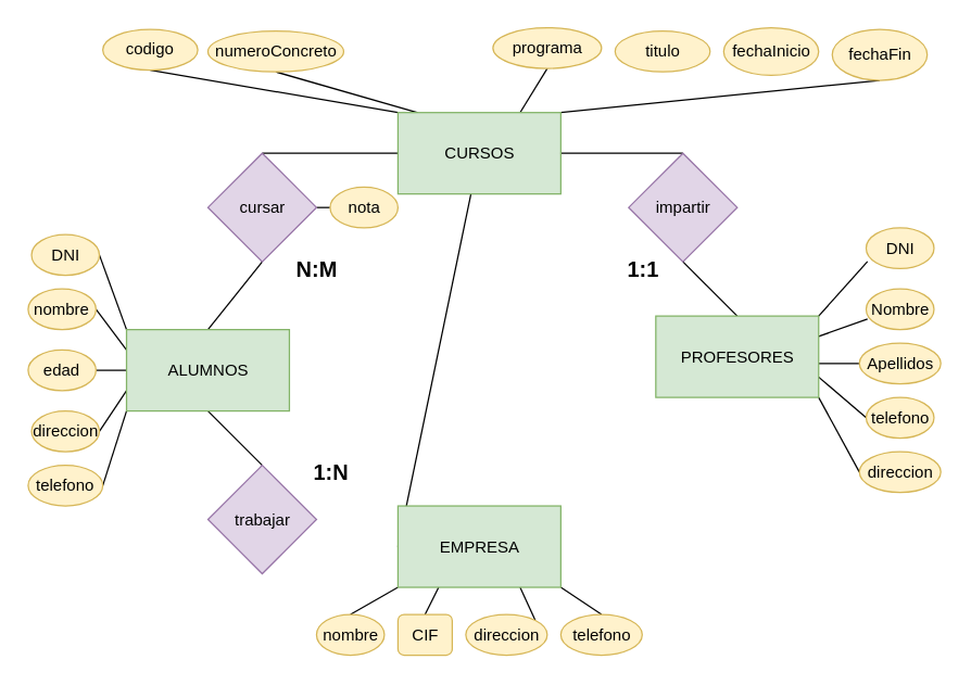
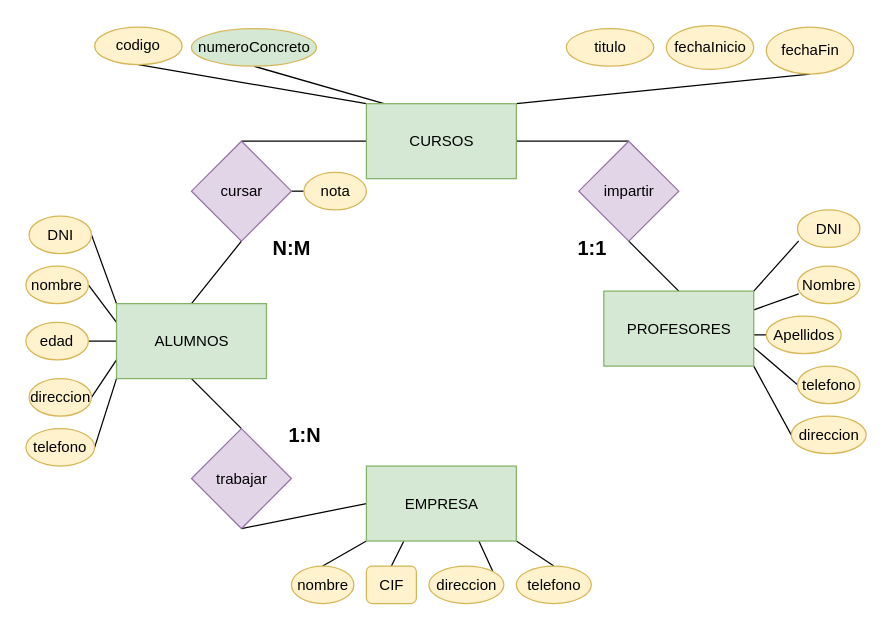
  <mxCell id="0" />
  <mxCell id="1" parent="0" />
  <mxCell id="2" value="&lt;span style=&quot;font-weight: 700&quot;&gt;1:1&lt;/span&gt;" style="text;html=1;align=center;verticalAlign=middle;resizable=0;points=[];autosize=1;strokeColor=none;fillColor=none;fontSize=16;" vertex="1" parent="1"><mxGeometry x="452.5" y="187.5" width="40" height="20" as="geometry" /></mxCell>
  <mxCell id="3" value="&lt;b&gt;N:M&lt;/b&gt;" style="text;html=1;strokeColor=none;fillColor=none;align=center;verticalAlign=middle;whiteSpace=wrap;rounded=0;fontSize=16;" vertex="1" parent="1"><mxGeometry x="202.5" y="182.5" width="60" height="30" as="geometry" /></mxCell>
  <mxCell id="4" value="1:N" style="text;html=1;align=center;verticalAlign=middle;resizable=0;points=[];autosize=1;strokeColor=none;fillColor=none;fontStyle=1;fontSize=16;" vertex="1" parent="1"><mxGeometry x="222.5" y="337.5" width="40" height="20" as="geometry" /></mxCell>
  <mxCell id="5" value="" style="endArrow=none;html=1;rounded=0;entryX=1;entryY=0.5;entryDx=0;entryDy=0;" edge="1" parent="1" target="51"><mxGeometry width="50" height="50" relative="1" as="geometry"><mxPoint x="92.5" y="272.5" as="sourcePoint" /><mxPoint x="412.5" y="232.5" as="targetPoint" /></mxGeometry></mxCell>
  <mxCell id="6" value="" style="endArrow=none;html=1;rounded=0;entryX=0.75;entryY=1;entryDx=0;entryDy=0;exitX=1;exitY=0;exitDx=0;exitDy=0;" edge="1" parent="1" source="47" target="59"><mxGeometry width="50" height="50" relative="1" as="geometry"><mxPoint x="362.5" y="282.5" as="sourcePoint" /><mxPoint x="412.5" y="232.5" as="targetPoint" /></mxGeometry></mxCell>
  <mxCell id="7" value="" style="endArrow=none;html=1;rounded=0;entryX=0.25;entryY=1;entryDx=0;entryDy=0;exitX=0.5;exitY=0;exitDx=0;exitDy=0;" edge="1" parent="1" source="50" target="59"><mxGeometry width="50" height="50" relative="1" as="geometry"><mxPoint x="42.5" y="492.5" as="sourcePoint" /><mxPoint x="92.5" y="442.5" as="targetPoint" /></mxGeometry></mxCell>
  <mxCell id="8" value="" style="endArrow=none;html=1;rounded=0;entryX=0.5;entryY=0;entryDx=0;entryDy=0;exitX=1;exitY=1;exitDx=0;exitDy=0;" edge="1" parent="1" source="59" target="48"><mxGeometry width="50" height="50" relative="1" as="geometry"><mxPoint x="572.5" y="492.5" as="sourcePoint" /><mxPoint x="622.5" y="442.5" as="targetPoint" /></mxGeometry></mxCell>
  <mxCell id="9" value="" style="endArrow=none;html=1;rounded=0;entryX=0.5;entryY=0;entryDx=0;entryDy=0;exitX=0;exitY=1;exitDx=0;exitDy=0;" edge="1" parent="1" source="59" target="49"><mxGeometry width="50" height="50" relative="1" as="geometry"><mxPoint x="362.5" y="282.5" as="sourcePoint" /><mxPoint x="412.5" y="232.5" as="targetPoint" /></mxGeometry></mxCell>
  <mxCell id="10" value="" style="endArrow=none;html=1;rounded=0;entryX=0;entryY=0.5;entryDx=0;entryDy=0;" edge="1" parent="1" target="38"><mxGeometry width="50" height="50" relative="1" as="geometry"><mxPoint x="602.5" y="267.5" as="sourcePoint" /><mxPoint x="412.5" y="232.5" as="targetPoint" /></mxGeometry></mxCell>
  <mxCell id="11" value="" style="endArrow=none;html=1;rounded=0;exitX=1;exitY=0.75;exitDx=0;exitDy=0;entryX=0;entryY=0.5;entryDx=0;entryDy=0;" edge="1" parent="1" source="57" target="36"><mxGeometry width="50" height="50" relative="1" as="geometry"><mxPoint x="512.5" y="422.5" as="sourcePoint" /><mxPoint x="632.5" y="312.5" as="targetPoint" /></mxGeometry></mxCell>
  <mxCell id="12" value="" style="endArrow=none;html=1;rounded=0;entryX=0;entryY=0.5;entryDx=0;entryDy=0;exitX=1;exitY=1;exitDx=0;exitDy=0;" edge="1" parent="1" source="57" target="37"><mxGeometry width="50" height="50" relative="1" as="geometry"><mxPoint x="362.5" y="282.5" as="sourcePoint" /><mxPoint x="412.5" y="232.5" as="targetPoint" /></mxGeometry></mxCell>
  <mxCell id="13" value="" style="endArrow=none;html=1;rounded=0;entryX=0.02;entryY=0.827;entryDx=0;entryDy=0;entryPerimeter=0;exitX=1;exitY=0;exitDx=0;exitDy=0;" edge="1" parent="1" source="57" target="40"><mxGeometry width="50" height="50" relative="1" as="geometry"><mxPoint x="362.5" y="282.5" as="sourcePoint" /><mxPoint x="412.5" y="232.5" as="targetPoint" /></mxGeometry></mxCell>
  <mxCell id="14" value="" style="endArrow=none;html=1;rounded=0;entryX=0.02;entryY=0.74;entryDx=0;entryDy=0;entryPerimeter=0;exitX=1;exitY=0.25;exitDx=0;exitDy=0;" edge="1" parent="1" source="57" target="39"><mxGeometry width="50" height="50" relative="1" as="geometry"><mxPoint x="362.5" y="282.5" as="sourcePoint" /><mxPoint x="412.5" y="232.5" as="targetPoint" /></mxGeometry></mxCell>
  <mxCell id="15" value="" style="endArrow=none;html=1;rounded=0;entryX=1;entryY=0.5;entryDx=0;entryDy=0;exitX=0;exitY=0.75;exitDx=0;exitDy=0;" edge="1" parent="1" source="58" target="54"><mxGeometry width="50" height="50" relative="1" as="geometry"><mxPoint x="362.5" y="282.5" as="sourcePoint" /><mxPoint x="412.5" y="232.5" as="targetPoint" /></mxGeometry></mxCell>
  <mxCell id="16" value="" style="endArrow=none;html=1;rounded=0;entryX=1;entryY=0.5;entryDx=0;entryDy=0;exitX=0;exitY=0.25;exitDx=0;exitDy=0;" edge="1" parent="1" source="58" target="53"><mxGeometry width="50" height="50" relative="1" as="geometry"><mxPoint x="362.5" y="282.5" as="sourcePoint" /><mxPoint x="412.5" y="232.5" as="targetPoint" /></mxGeometry></mxCell>
  <mxCell id="17" value="" style="endArrow=none;html=1;rounded=0;entryX=0;entryY=1;entryDx=0;entryDy=0;exitX=1;exitY=0.5;exitDx=0;exitDy=0;" edge="1" parent="1" source="52" target="58"><mxGeometry width="50" height="50" relative="1" as="geometry"><mxPoint x="362.5" y="282.5" as="sourcePoint" /><mxPoint x="412.5" y="232.5" as="targetPoint" /></mxGeometry></mxCell>
  <mxCell id="18" value="" style="endArrow=none;html=1;rounded=0;entryX=1;entryY=0.5;entryDx=0;entryDy=0;exitX=0;exitY=0;exitDx=0;exitDy=0;" edge="1" parent="1" source="58" target="55"><mxGeometry width="50" height="50" relative="1" as="geometry"><mxPoint x="362.5" y="282.5" as="sourcePoint" /><mxPoint x="412.5" y="232.5" as="targetPoint" /></mxGeometry></mxCell>
  <mxCell id="19" value="" style="endArrow=none;html=1;rounded=0;entryX=0;entryY=0.5;entryDx=0;entryDy=0;exitX=1;exitY=0.5;exitDx=0;exitDy=0;" edge="1" parent="1" source="33" target="24"><mxGeometry width="50" height="50" relative="1" as="geometry"><mxPoint x="362.5" y="282.5" as="sourcePoint" /><mxPoint x="412.5" y="232.5" as="targetPoint" /></mxGeometry></mxCell>
  <mxCell id="20" value="" style="endArrow=none;html=1;rounded=0;entryX=0.5;entryY=1;entryDx=0;entryDy=0;exitX=0;exitY=0;exitDx=0;exitDy=0;" edge="1" parent="1" source="56" target="46"><mxGeometry width="50" height="50" relative="1" as="geometry"><mxPoint x="362.5" y="282.5" as="sourcePoint" /><mxPoint x="412.5" y="232.5" as="targetPoint" /></mxGeometry></mxCell>
  <mxCell id="21" value="" style="endArrow=none;html=1;rounded=0;entryX=0.5;entryY=1;entryDx=0;entryDy=0;exitX=0.123;exitY=0.003;exitDx=0;exitDy=0;exitPerimeter=0;" edge="1" parent="1" source="56" target="41"><mxGeometry width="50" height="50" relative="1" as="geometry"><mxPoint x="362.5" y="282.5" as="sourcePoint" /><mxPoint x="412.5" y="232.5" as="targetPoint" /></mxGeometry></mxCell>
- <mxCell id="22" value="" style="endArrow=none;html=1;rounded=0;exitX=0.75;exitY=0;exitDx=0;exitDy=0;entryX=0.5;entryY=1;entryDx=0;entryDy=0;" edge="1" parent="1" source="56" target="45"><mxGeometry width="50" height="50" relative="1" as="geometry"><mxPoint x="362.5" y="282.5" as="sourcePoint" /><mxPoint x="402.5" y="62.5" as="targetPoint" /></mxGeometry></mxCell>
  <mxCell id="23" value="" style="endArrow=none;html=1;rounded=0;entryX=1;entryY=0.5;entryDx=0;entryDy=0;exitX=1;exitY=0;exitDx=0;exitDy=0;" edge="1" parent="1" source="56" target="42"><mxGeometry width="50" height="50" relative="1" as="geometry"><mxPoint x="362.5" y="302.5" as="sourcePoint" /><mxPoint x="412.5" y="252.5" as="targetPoint" /></mxGeometry></mxCell>
  <mxCell id="24" value="nota" style="ellipse;whiteSpace=wrap;html=1;fillColor=#fff2cc;strokeColor=#d6b656;" vertex="1" parent="1"><mxGeometry x="242.5" y="137.5" width="50" height="30" as="geometry" /></mxCell>
- <mxCell id="25" value="" style="endArrow=none;html=1;rounded=0;exitX=0;exitY=0.5;exitDx=0;exitDy=0;" edge="1" parent="1" source="59" target="56"><mxGeometry width="50" height="50" relative="1" as="geometry"><mxPoint x="362.5" y="302.5" as="sourcePoint" /><mxPoint x="412.5" y="252.5" as="targetPoint" /></mxGeometry></mxCell>
+ <mxCell id="25" value="" style="endArrow=none;html=1;rounded=0;entryX=0.5;entryY=1;entryDx=0;entryDy=0;exitX=0;exitY=0.5;exitDx=0;exitDy=0;" edge="1" parent="1" source="59" target="35"><mxGeometry width="50" height="50" relative="1" as="geometry"><mxPoint x="362.5" y="302.5" as="sourcePoint" /><mxPoint x="412.5" y="252.5" as="targetPoint" /></mxGeometry></mxCell>
  <mxCell id="26" value="" style="endArrow=none;html=1;rounded=0;entryX=0.5;entryY=0;entryDx=0;entryDy=0;exitX=0.5;exitY=1;exitDx=0;exitDy=0;" edge="1" parent="1" source="58" target="35"><mxGeometry width="50" height="50" relative="1" as="geometry"><mxPoint x="362.5" y="302.5" as="sourcePoint" /><mxPoint x="412.5" y="252.5" as="targetPoint" /></mxGeometry></mxCell>
  <mxCell id="27" value="" style="endArrow=none;html=1;rounded=0;entryX=1;entryY=0.5;entryDx=0;entryDy=0;exitX=0.5;exitY=0;exitDx=0;exitDy=0;" edge="1" parent="1" source="34" target="56"><mxGeometry width="50" height="50" relative="1" as="geometry"><mxPoint x="362.5" y="302.5" as="sourcePoint" /><mxPoint x="412.5" y="252.5" as="targetPoint" /></mxGeometry></mxCell>
  <mxCell id="28" value="" style="endArrow=none;html=1;rounded=0;entryX=0.5;entryY=1;entryDx=0;entryDy=0;exitX=0.5;exitY=0;exitDx=0;exitDy=0;" edge="1" parent="1" source="58" target="33"><mxGeometry width="50" height="50" relative="1" as="geometry"><mxPoint x="362.5" y="302.5" as="sourcePoint" /><mxPoint x="412.5" y="252.5" as="targetPoint" /></mxGeometry></mxCell>
  <mxCell id="29" value="" style="endArrow=none;html=1;rounded=0;entryX=0;entryY=0.5;entryDx=0;entryDy=0;exitX=0.5;exitY=0;exitDx=0;exitDy=0;" edge="1" parent="1" source="33" target="56"><mxGeometry width="50" height="50" relative="1" as="geometry"><mxPoint x="362.5" y="302.5" as="sourcePoint" /><mxPoint x="412.5" y="252.5" as="targetPoint" /></mxGeometry></mxCell>
  <mxCell id="30" value="" style="endArrow=none;html=1;rounded=0;entryX=0.5;entryY=1;entryDx=0;entryDy=0;exitX=0.5;exitY=0;exitDx=0;exitDy=0;" edge="1" parent="1" source="57" target="34"><mxGeometry width="50" height="50" relative="1" as="geometry"><mxPoint x="362.5" y="302.5" as="sourcePoint" /><mxPoint x="412.5" y="252.5" as="targetPoint" /></mxGeometry></mxCell>
  <mxCell id="31" style="edgeStyle=orthogonalEdgeStyle;rounded=0;orthogonalLoop=1;jettySize=auto;html=1;exitX=0.5;exitY=1;exitDx=0;exitDy=0;fillColor=#fff2cc;strokeColor=#d6b656;" edge="1" parent="1" source="37" target="37"><mxGeometry relative="1" as="geometry" /></mxCell>
  <mxCell id="32" style="edgeStyle=orthogonalEdgeStyle;rounded=0;orthogonalLoop=1;jettySize=auto;html=1;exitX=0.5;exitY=1;exitDx=0;exitDy=0;" edge="1" parent="1" source="49" target="49"><mxGeometry relative="1" as="geometry" /></mxCell>
  <mxCell id="33" value="cursar" style="rhombus;whiteSpace=wrap;html=1;fillColor=#e1d5e7;strokeColor=#9673a6;" vertex="1" parent="1"><mxGeometry x="152.5" y="112.5" width="80" height="80" as="geometry" /></mxCell>
  <mxCell id="34" value="impartir" style="rhombus;whiteSpace=wrap;html=1;fillColor=#e1d5e7;strokeColor=#9673a6;" vertex="1" parent="1"><mxGeometry x="462.5" y="112.5" width="80" height="80" as="geometry" /></mxCell>
  <mxCell id="35" value="trabajar" style="rhombus;whiteSpace=wrap;html=1;fillColor=#e1d5e7;strokeColor=#9673a6;" vertex="1" parent="1"><mxGeometry x="152.5" y="342.5" width="80" height="80" as="geometry" /></mxCell>
  <mxCell id="36" value="telefono" style="ellipse;whiteSpace=wrap;html=1;fillColor=#fff2cc;strokeColor=#d6b656;" vertex="1" parent="1"><mxGeometry x="637.5" y="292.5" width="50" height="30" as="geometry" /></mxCell>
  <mxCell id="37" value="direccion" style="ellipse;whiteSpace=wrap;html=1;fillColor=#fff2cc;strokeColor=#d6b656;" vertex="1" parent="1"><mxGeometry x="632.5" y="332.5" width="60" height="30" as="geometry" /></mxCell>
- <mxCell id="38" value="Apellidos" style="ellipse;whiteSpace=wrap;html=1;fillColor=#fff2cc;strokeColor=#d6b656;" vertex="1" parent="1"><mxGeometry x="632.5" y="252.5" width="60" height="30" as="geometry" /></mxCell>
+ <mxCell id="38" value="Apellidos" style="ellipse;whiteSpace=wrap;html=1;fillColor=#fff2cc;strokeColor=#d6b656;" vertex="1" parent="1"><mxGeometry x="612.5" y="252.5" width="60" height="30" as="geometry" /></mxCell>
  <mxCell id="39" value="Nombre" style="ellipse;whiteSpace=wrap;html=1;fillColor=#fff2cc;strokeColor=#d6b656;" vertex="1" parent="1"><mxGeometry x="637.5" y="212.5" width="50" height="30" as="geometry" /></mxCell>
  <mxCell id="40" value="DNI" style="ellipse;whiteSpace=wrap;html=1;fillColor=#fff2cc;strokeColor=#d6b656;" vertex="1" parent="1"><mxGeometry x="637.5" y="167.5" width="50" height="30" as="geometry" /></mxCell>
- <mxCell id="41" value="numeroConcreto" style="ellipse;whiteSpace=wrap;html=1;fillColor=#fff2cc;strokeColor=#d6b656;" vertex="1" parent="1"><mxGeometry x="152.5" y="22.5" width="100" height="30" as="geometry" /></mxCell>
+ <mxCell id="41" value="numeroConcreto" style="ellipse;whiteSpace=wrap;html=1;fillColor=#d5e8d4;strokeColor=#d6b656;" vertex="1" parent="1"><mxGeometry x="152.5" y="22.5" width="100" height="30" as="geometry" /></mxCell>
  <mxCell id="42" value="fechaFin" style="ellipse;whiteSpace=wrap;html=1;direction=south;fillColor=#fff2cc;strokeColor=#d6b656;" vertex="1" parent="1"><mxGeometry x="612.5" y="21.25" width="70" height="37.5" as="geometry" /></mxCell>
  <mxCell id="43" value="fechaInicio" style="ellipse;whiteSpace=wrap;html=1;fillColor=#fff2cc;strokeColor=#d6b656;" vertex="1" parent="1"><mxGeometry x="532.5" y="20" width="70" height="35" as="geometry" /></mxCell>
  <mxCell id="44" value="titulo" style="ellipse;whiteSpace=wrap;html=1;fillColor=#fff2cc;strokeColor=#d6b656;" vertex="1" parent="1"><mxGeometry x="452.5" y="22.5" width="70" height="30" as="geometry" /></mxCell>
- <mxCell id="45" value="programa" style="ellipse;whiteSpace=wrap;html=1;fillColor=#fff2cc;strokeColor=#d6b656;" vertex="1" parent="1"><mxGeometry x="362.5" y="20" width="80" height="30" as="geometry" /></mxCell>
  <mxCell id="46" value="codigo" style="ellipse;whiteSpace=wrap;html=1;fillColor=#fff2cc;strokeColor=#d6b656;" vertex="1" parent="1"><mxGeometry x="75" y="21.25" width="70" height="30" as="geometry" /></mxCell>
  <mxCell id="47" value="direccion" style="ellipse;whiteSpace=wrap;html=1;fillColor=#fff2cc;strokeColor=#d6b656;" vertex="1" parent="1"><mxGeometry x="342.5" y="452.5" width="60" height="30" as="geometry" /></mxCell>
  <mxCell id="48" value="telefono" style="ellipse;whiteSpace=wrap;html=1;fillColor=#fff2cc;strokeColor=#d6b656;" vertex="1" parent="1"><mxGeometry x="412.5" y="452.5" width="60" height="30" as="geometry" /></mxCell>
  <mxCell id="49" value="nombre" style="ellipse;whiteSpace=wrap;html=1;fillColor=#fff2cc;strokeColor=#d6b656;" vertex="1" parent="1"><mxGeometry x="232.5" y="452.5" width="50" height="30" as="geometry" /></mxCell>
  <mxCell id="50" value="CIF" style="whiteSpace=wrap;html=1;fillColor=#fff2cc;strokeColor=#d6b656;rounded=1;" vertex="1" parent="1"><mxGeometry x="292.5" y="452.5" width="40" height="30" as="geometry" /></mxCell>
  <mxCell id="51" value="edad" style="ellipse;whiteSpace=wrap;html=1;fillColor=#fff2cc;strokeColor=#d6b656;" vertex="1" parent="1"><mxGeometry x="20" y="257.5" width="50" height="30" as="geometry" /></mxCell>
  <mxCell id="52" value="telefono" style="ellipse;whiteSpace=wrap;html=1;fillColor=#fff2cc;strokeColor=#d6b656;" vertex="1" parent="1"><mxGeometry x="20" y="342.5" width="55" height="30" as="geometry" /></mxCell>
  <mxCell id="53" value="nombre" style="ellipse;whiteSpace=wrap;html=1;fillColor=#fff2cc;strokeColor=#d6b656;" vertex="1" parent="1"><mxGeometry x="20" y="212.5" width="50" height="30" as="geometry" /></mxCell>
  <mxCell id="54" value="direccion" style="ellipse;whiteSpace=wrap;html=1;fillColor=#fff2cc;strokeColor=#d6b656;" vertex="1" parent="1"><mxGeometry x="22.5" y="302.5" width="50" height="30" as="geometry" /></mxCell>
  <mxCell id="55" value="DNI" style="ellipse;whiteSpace=wrap;html=1;fillColor=#fff2cc;strokeColor=#d6b656;" vertex="1" parent="1"><mxGeometry x="22.5" y="172.5" width="50" height="30" as="geometry" /></mxCell>
  <mxCell id="56" value="CURSOS" style="rounded=0;whiteSpace=wrap;html=1;fillColor=#d5e8d4;strokeColor=#82b366;" vertex="1" parent="1"><mxGeometry x="292.5" y="82.5" width="120" height="60" as="geometry" /></mxCell>
  <mxCell id="57" value="PROFESORES" style="rounded=0;whiteSpace=wrap;html=1;fillColor=#d5e8d4;strokeColor=#82b366;" vertex="1" parent="1"><mxGeometry x="482.5" y="232.5" width="120" height="60" as="geometry" /></mxCell>
  <mxCell id="58" value="ALUMNOS" style="rounded=0;whiteSpace=wrap;html=1;fillColor=#d5e8d4;strokeColor=#82b366;" vertex="1" parent="1"><mxGeometry x="92.5" y="242.5" width="120" height="60" as="geometry" /></mxCell>
  <mxCell id="59" value="EMPRESA" style="rounded=0;whiteSpace=wrap;html=1;fillColor=#d5e8d4;strokeColor=#82b366;" vertex="1" parent="1"><mxGeometry x="292.5" y="372.5" width="120" height="60" as="geometry" /></mxCell>
